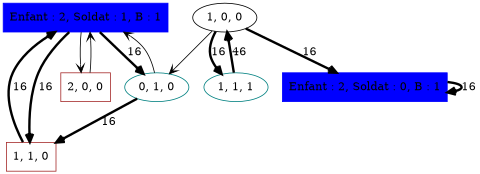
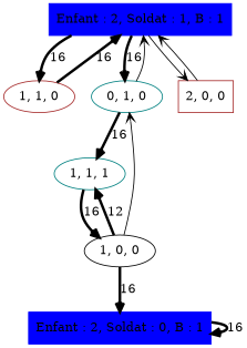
  digraph {
    node [color=blue]
    edge [arrowhead=open penwidth=3]
    n1 [label="Enfant : 2, Soldat : 1, B : 1" shape=box style=filled]
-   "1, 1, 0" [color=brown shape=box]
+   "1, 1, 0" [color=brown]
    "0, 1, 0" [color=teal]
    "2, 0, 0" [color=brown shape=box]
    "1, 1, 1" [color=teal]
    n6 [label="Enfant : 2, Soldat : 0, B : 1" shape=box style=filled]
    "1, 0, 0" [color=black]
    n1 -> "1, 1, 0" [label=16]
    n1 -> "0, 1, 0" [label=16]
    n1 -> "2, 0, 0" [penwidth=""]
    "1, 1, 0" -> n1 [label=16]
    "0, 1, 0" -> n1 [penwidth=""]
-   "0, 1, 0" -> "1, 1, 0" [label=16]
+   "0, 1, 0" -> "1, 1, 1" [label=16]
    "2, 0, 0" -> n1 [penwidth=""]
-   "1, 1, 1" -> "1, 0, 0" [label=46]
+   "1, 1, 1" -> "1, 0, 0" [label=16]
    n6 -> n6 [label=16]
    "1, 0, 0" -> "0, 1, 0" [penwidth=""]
-   "1, 0, 0" -> "1, 1, 1" [label=16]
+   "1, 0, 0" -> "1, 1, 1" [label=12]
    "1, 0, 0" -> n6 [label=16]
  }
